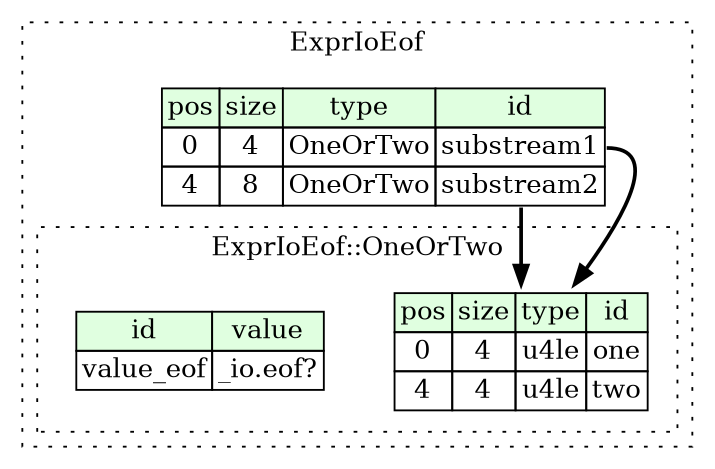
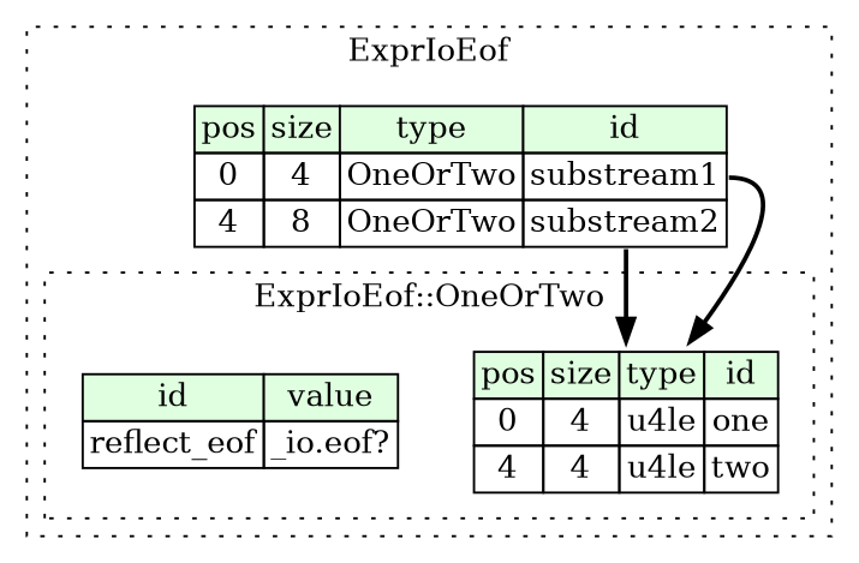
  digraph {
    rankdir=TB
    node [shape=plaintext]
    edge [style=bold]
    n1 [label=<<TABLE BORDER="0" CELLBORDER="1" CELLSPACING="0"> 				<TR><TD BGCOLOR="#E0FFE0">pos</TD><TD BGCOLOR="#E0FFE0">size</TD><TD BGCOLOR="#E0FFE0">type</TD><TD BGCOLOR="#E0FFE0">id</TD></TR> 				<TR><TD PORT="one_pos">0</TD><TD PORT="one_size">4</TD><TD>u4le</TD><TD PORT="one_type">one</TD></TR> 				<TR><TD PORT="two_pos">4</TD><TD PORT="two_size">4</TD><TD>u4le</TD><TD PORT="two_type">two</TD></TR> 			</TABLE>>]
-   n2 [label=<<TABLE BORDER="0" CELLBORDER="1" CELLSPACING="0"> 				<TR><TD BGCOLOR="#E0FFE0">id</TD><TD BGCOLOR="#E0FFE0">value</TD></TR> 				<TR><TD>value_eof</TD><TD>_io.eof?</TD></TR> 			</TABLE>>]
+   n2 [label=<<TABLE BORDER="0" CELLBORDER="1" CELLSPACING="0"> 				<TR><TD BGCOLOR="#E0FFE0">id</TD><TD BGCOLOR="#E0FFE0">value</TD></TR> 				<TR><TD>reflect_eof</TD><TD>_io.eof?</TD></TR> 			</TABLE>>]
    n3 [label=<<TABLE BORDER="0" CELLBORDER="1" CELLSPACING="0"> 			<TR><TD BGCOLOR="#E0FFE0">pos</TD><TD BGCOLOR="#E0FFE0">size</TD><TD BGCOLOR="#E0FFE0">type</TD><TD BGCOLOR="#E0FFE0">id</TD></TR> 			<TR><TD PORT="substream1_pos">0</TD><TD PORT="substream1_size">4</TD><TD>OneOrTwo</TD><TD PORT="substream1_type">substream1</TD></TR> 			<TR><TD PORT="substream2_pos">4</TD><TD PORT="substream2_size">8</TD><TD>OneOrTwo</TD><TD PORT="substream2_type">substream2</TD></TR> 		</TABLE>>]
    subgraph cluster_1 {
      label=ExprIoEof
      style=dotted
      n3
      subgraph cluster_2 {
        label="ExprIoEof::OneOrTwo"
        style=dotted
        n1
        n2
      }
    }
    n3 -> n1 [tailport=substream1_type]
    n3 -> n1 [tailport=substream2_type]
  }
